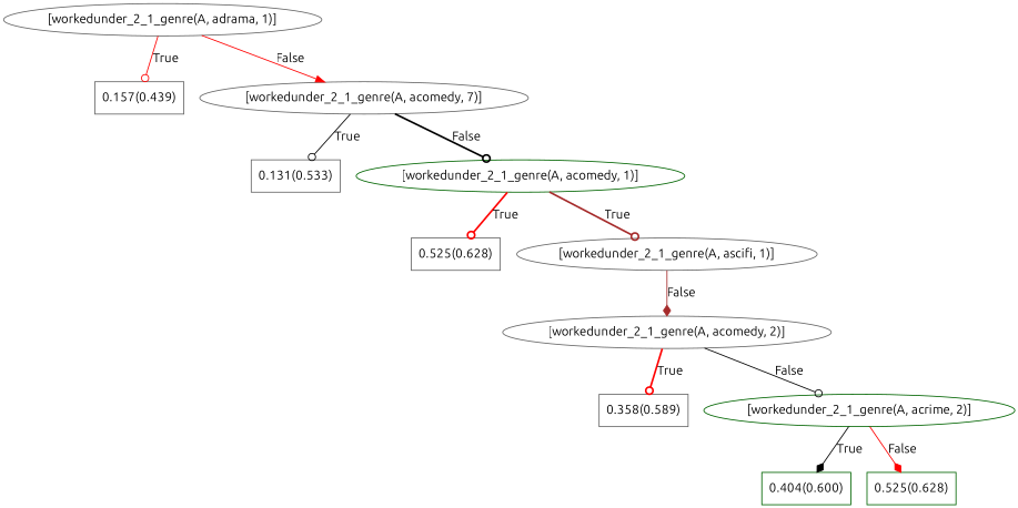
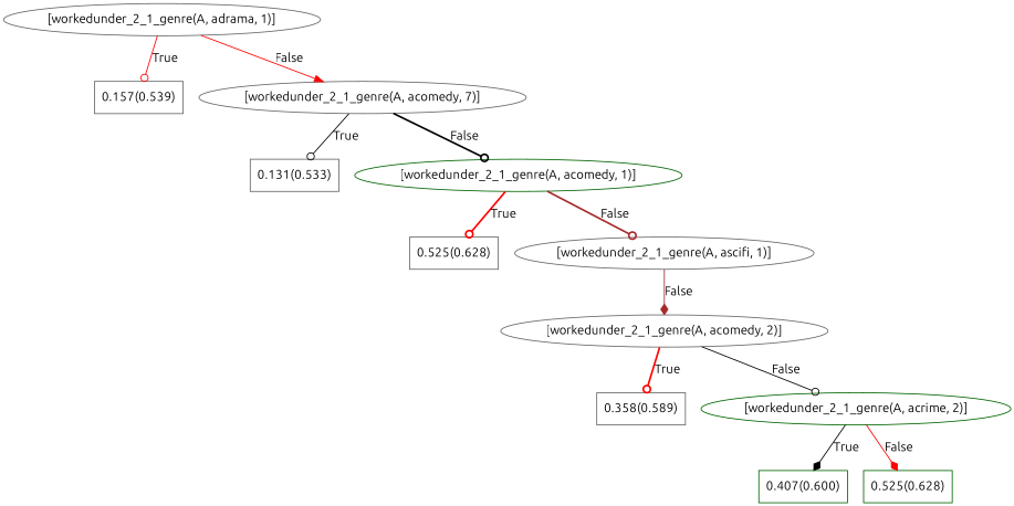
  digraph {
    fontname=Ubuntu
    node [color=gray40 fontname=Ubuntu]
    edge [arrowhead=odot color=red fontname=Ubuntu style=solid]
    n1 [label="[workedunder_2_1_genre(A, adrama, 1)]"]
-   n2 [label="0.157(0.439)" shape=box]
+   n2 [label="0.157(0.539)" shape=box]
    n3 [label="[workedunder_2_1_genre(A, acomedy, 7)]"]
    n4 [label="0.131(0.533)" shape=box]
    n5 [color=darkgreen label="[workedunder_2_1_genre(A, acomedy, 1)]"]
    n6 [label="0.525(0.628)" shape=box]
    n7 [label="[workedunder_2_1_genre(A, ascifi, 1)]"]
    n8 [label="[workedunder_2_1_genre(A, acomedy, 2)]"]
    n9 [label="0.358(0.589)" shape=box]
    n10 [color=darkgreen label="[workedunder_2_1_genre(A, acrime, 2)]"]
-   n11 [color=darkgreen label="0.404(0.600)" shape=box]
+   n11 [color=darkgreen label="0.407(0.600)" shape=box]
    n12 [color=darkgreen label="0.525(0.628)" shape=box]
    n1 -> n2 [label=True]
    n1 -> n3 [arrowhead=normal label=False]
    n3 -> n4 [color=black label=True]
    n3 -> n5 [color=black label=False style=bold]
    n5 -> n6 [label=True style=bold]
-   n5 -> n7 [color=brown label=True style=bold]
+   n5 -> n7 [color=brown label=False style=bold]
    n7 -> n8 [arrowhead=diamond color=brown label=False]
    n8 -> n9 [label=True style=bold]
    n8 -> n10 [color=black label=False]
    n10 -> n11 [arrowhead=diamond color=black label=True]
    n10 -> n12 [arrowhead=diamond label=False]
  }
